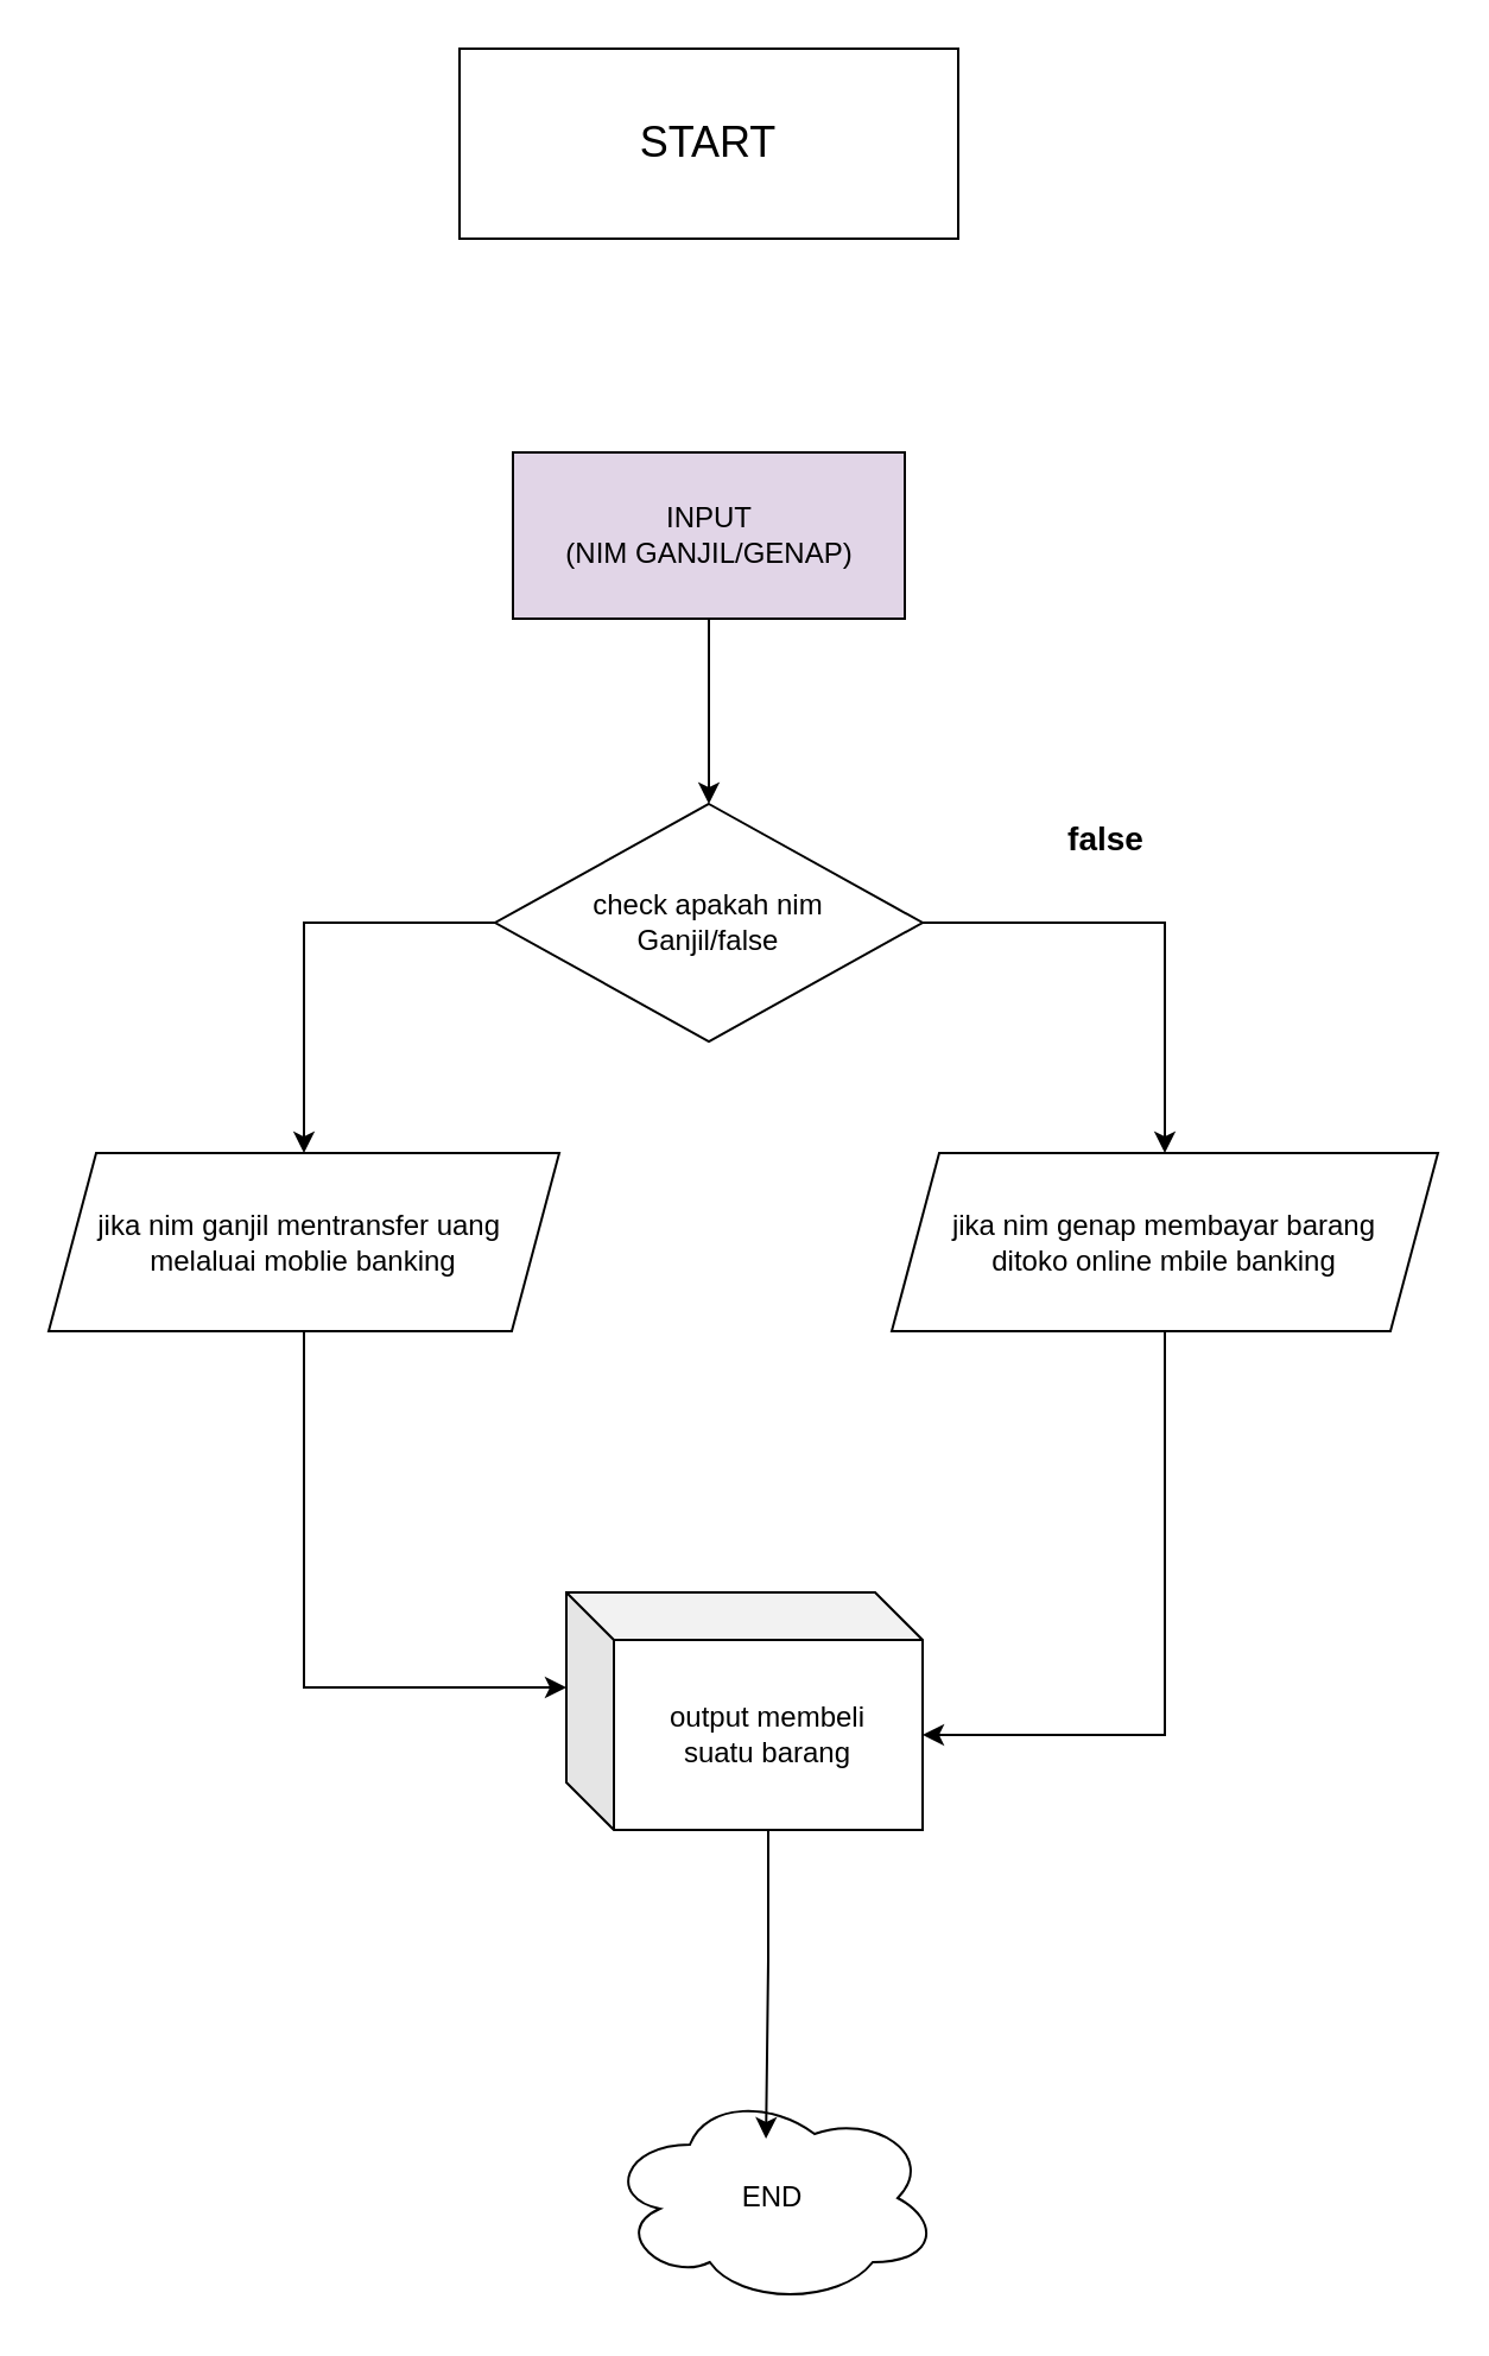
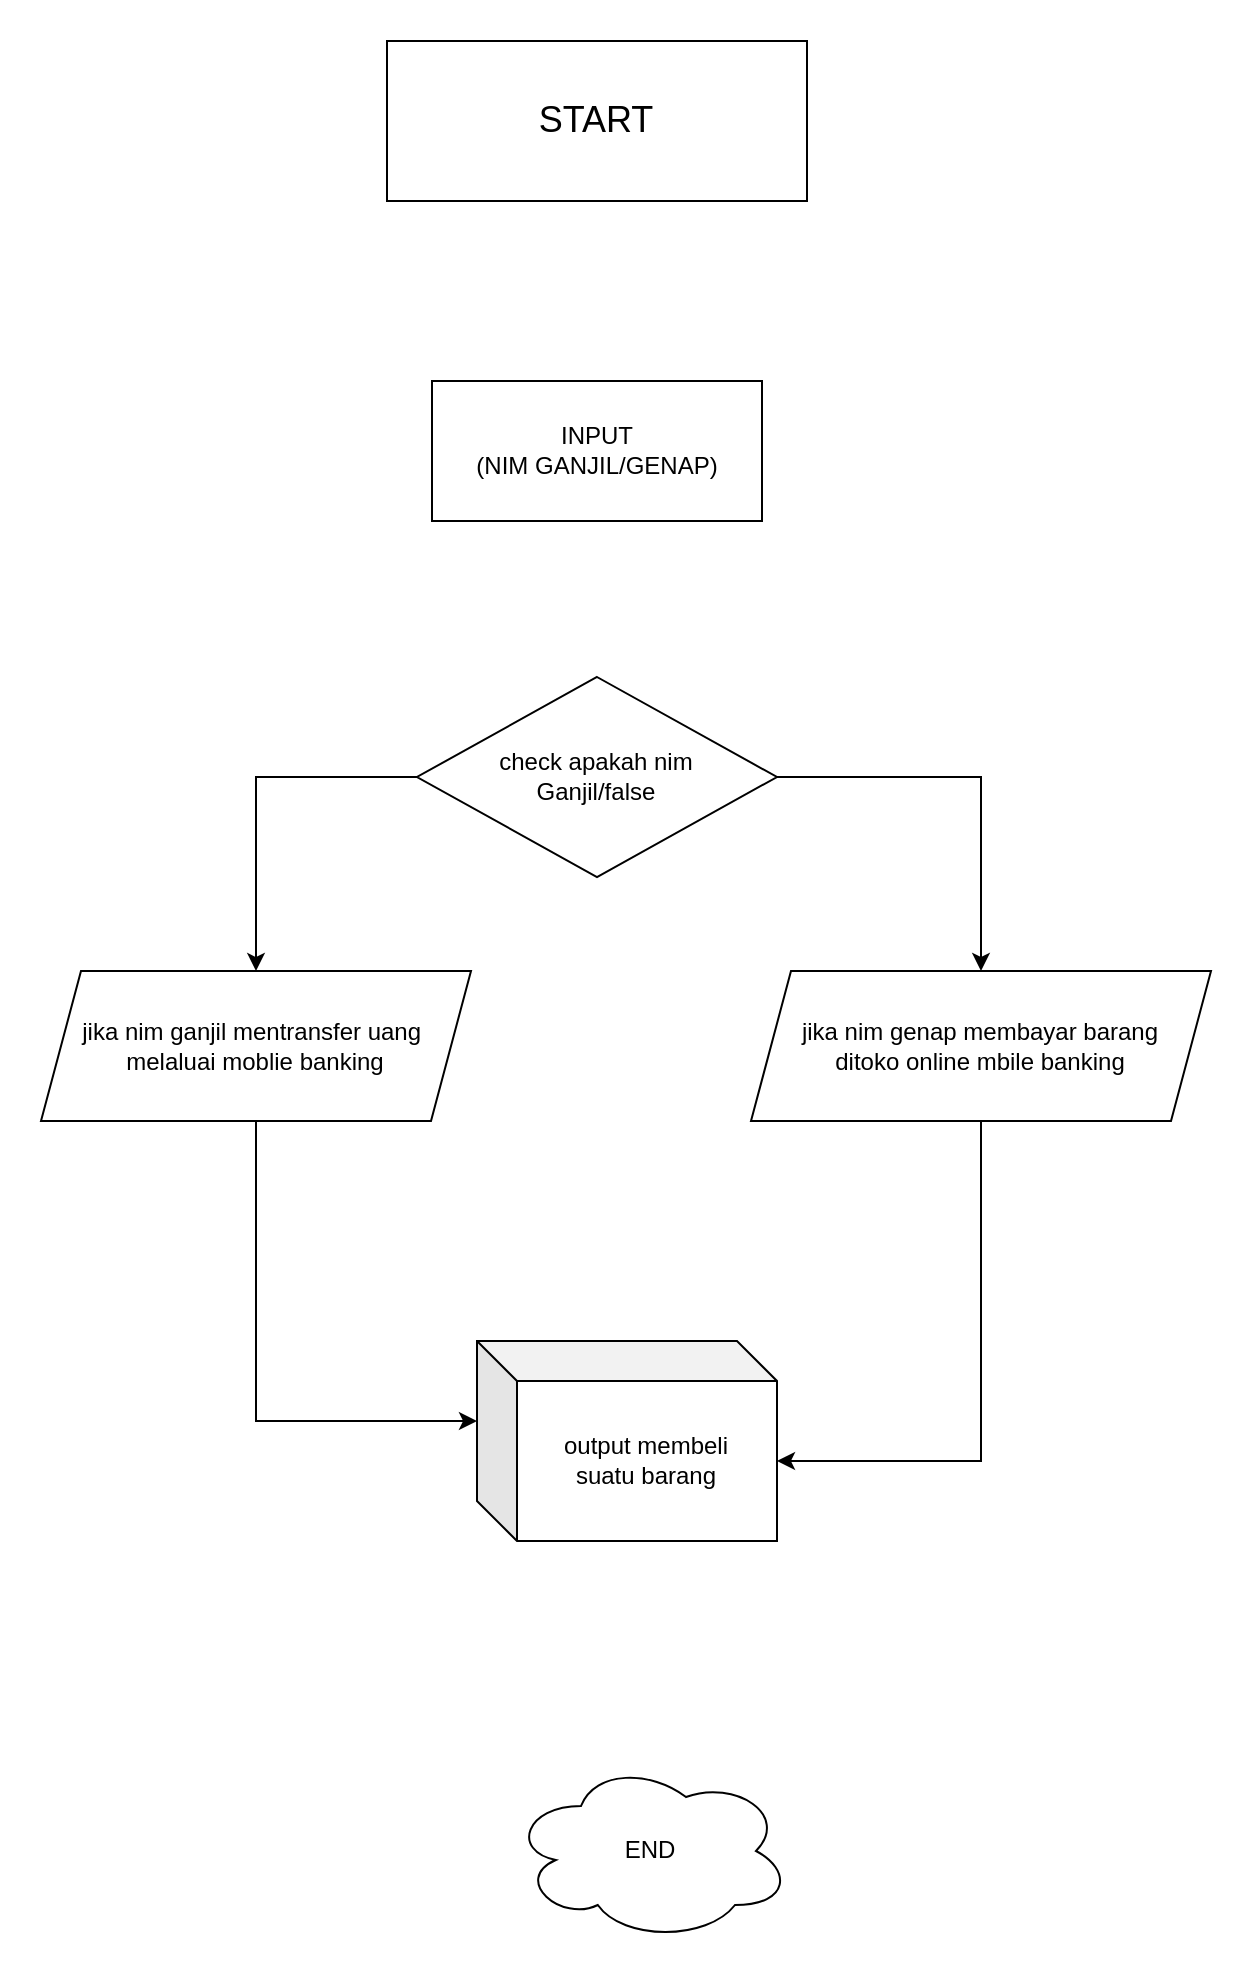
  <mxCell id="0" />
  <mxCell id="1" parent="0" />
  <mxCell id="2" value="&lt;font style=&quot;font-size: 18px;&quot;&gt;START&lt;/font&gt;" style="whiteSpace=wrap;html=1;rounded=0;" vertex="1" parent="1"><mxGeometry x="193" y="20" width="210" height="80" as="geometry" /></mxCell>
- <mxCell id="3" style="edgeStyle=orthogonalEdgeStyle;rounded=0;orthogonalLoop=1;jettySize=auto;html=1;exitX=0.5;exitY=1;exitDx=0;exitDy=0;" edge="1" parent="1" source="4" target="7"><mxGeometry relative="1" as="geometry" /></mxCell>
- <mxCell id="4" value="INPUT&lt;br&gt;(NIM GANJIL/GENAP)" style="rounded=0;whiteSpace=wrap;html=1;fillColor=#e1d5e7;" vertex="1" parent="1"><mxGeometry x="215.5" y="190" width="165" height="70" as="geometry" /></mxCell>
+ <mxCell id="4" value="INPUT&lt;br&gt;(NIM GANJIL/GENAP)" style="rounded=0;whiteSpace=wrap;html=1;" vertex="1" parent="1"><mxGeometry x="215.5" y="190" width="165" height="70" as="geometry" /></mxCell>
  <mxCell id="5" style="edgeStyle=orthogonalEdgeStyle;rounded=0;orthogonalLoop=1;jettySize=auto;html=1;exitX=0;exitY=0.5;exitDx=0;exitDy=0;" edge="1" parent="1" source="7" target="8"><mxGeometry relative="1" as="geometry" /></mxCell>
  <mxCell id="6" style="edgeStyle=orthogonalEdgeStyle;rounded=0;orthogonalLoop=1;jettySize=auto;html=1;exitX=1;exitY=0.5;exitDx=0;exitDy=0;" edge="1" parent="1" source="7" target="9"><mxGeometry relative="1" as="geometry" /></mxCell>
  <mxCell id="7" value="check apakah nim &lt;br&gt;Ganjil/false&lt;br&gt;" style="rhombus;whiteSpace=wrap;html=1;" vertex="1" parent="1"><mxGeometry x="208" y="338" width="180" height="100" as="geometry" /></mxCell>
  <mxCell id="8" value="jika nim ganjil mentransfer uang&amp;nbsp;&lt;br&gt;melaluai moblie banking" style="shape=parallelogram;perimeter=parallelogramPerimeter;whiteSpace=wrap;html=1;fixedSize=1;" vertex="1" parent="1"><mxGeometry x="20" y="485" width="215" height="75" as="geometry" /></mxCell>
  <mxCell id="9" value="jika nim genap membayar barang&lt;br&gt;ditoko online mbile banking" style="shape=parallelogram;perimeter=parallelogramPerimeter;whiteSpace=wrap;html=1;fixedSize=1;" vertex="1" parent="1"><mxGeometry x="375" y="485" width="230" height="75" as="geometry" /></mxCell>
  <mxCell id="10" value="output membeli&lt;br&gt;suatu barang" style="shape=cube;whiteSpace=wrap;html=1;boundedLbl=1;backgroundOutline=1;darkOpacity=0.05;darkOpacity2=0.1;" vertex="1" parent="1"><mxGeometry x="238" y="670" width="150" height="100" as="geometry" /></mxCell>
  <mxCell id="11" value="END" style="ellipse;shape=cloud;whiteSpace=wrap;html=1;" vertex="1" parent="1"><mxGeometry x="255" y="880" width="140" height="90" as="geometry" /></mxCell>
- <mxCell id="12" value="&lt;b&gt;&lt;font style=&quot;font-size: 14px;&quot;&gt;false&lt;/font&gt;&lt;/b&gt;" style="text;html=1;align=center;verticalAlign=middle;resizable=0;points=[];autosize=1;strokeColor=none;fillColor=none;" vertex="1" parent="1"><mxGeometry x="435" y="338" width="60" height="30" as="geometry" /></mxCell>
- <mxCell id="13" style="edgeStyle=orthogonalEdgeStyle;rounded=0;orthogonalLoop=1;jettySize=auto;html=1;exitX=0;exitY=0;exitDx=85;exitDy=100;exitPerimeter=0;entryX=0.479;entryY=0.222;entryDx=0;entryDy=0;entryPerimeter=0;" edge="1" parent="1" source="10" target="11"><mxGeometry relative="1" as="geometry" /></mxCell>
  <mxCell id="14" style="edgeStyle=orthogonalEdgeStyle;rounded=0;orthogonalLoop=1;jettySize=auto;html=1;exitX=0.5;exitY=1;exitDx=0;exitDy=0;entryX=0;entryY=0;entryDx=0;entryDy=40;entryPerimeter=0;" edge="1" parent="1" source="8" target="10"><mxGeometry relative="1" as="geometry" /></mxCell>
  <mxCell id="15" style="edgeStyle=orthogonalEdgeStyle;rounded=0;orthogonalLoop=1;jettySize=auto;html=1;exitX=0.5;exitY=1;exitDx=0;exitDy=0;entryX=0;entryY=0;entryDx=150;entryDy=60;entryPerimeter=0;" edge="1" parent="1" source="9" target="10"><mxGeometry relative="1" as="geometry" /></mxCell>
